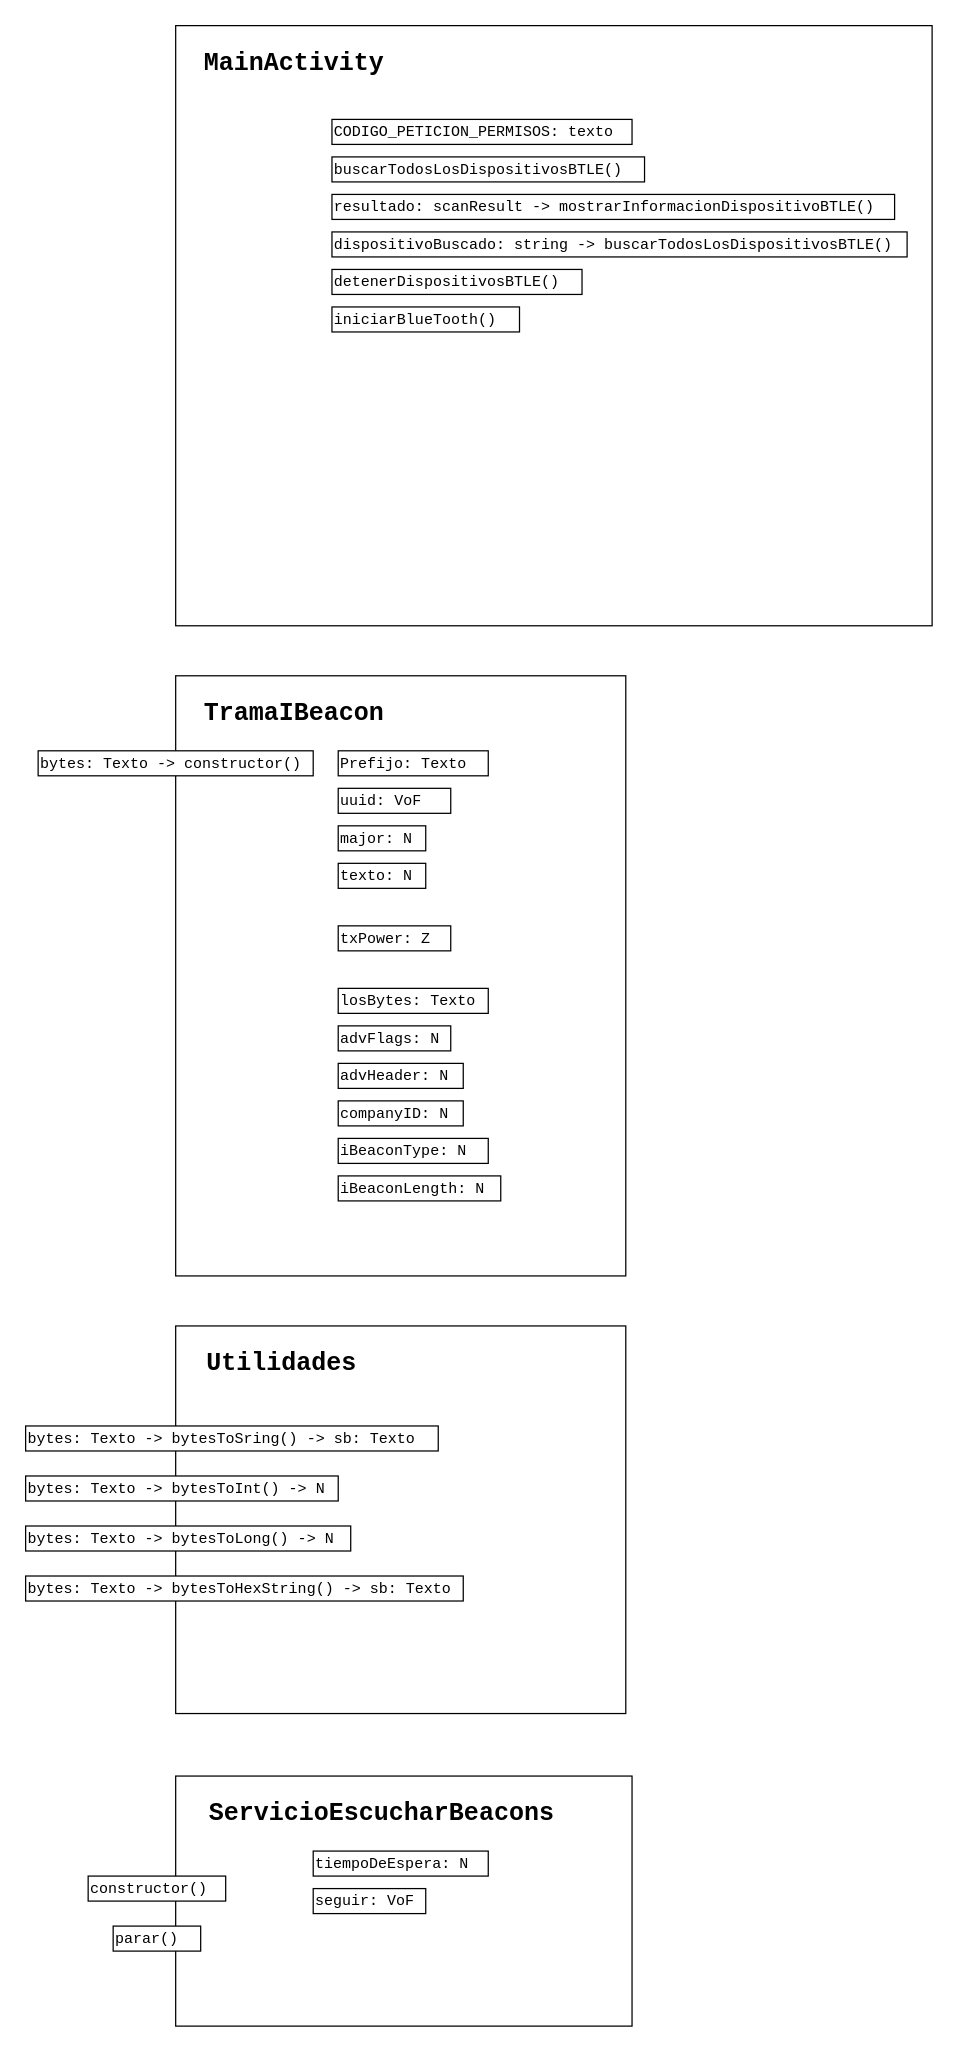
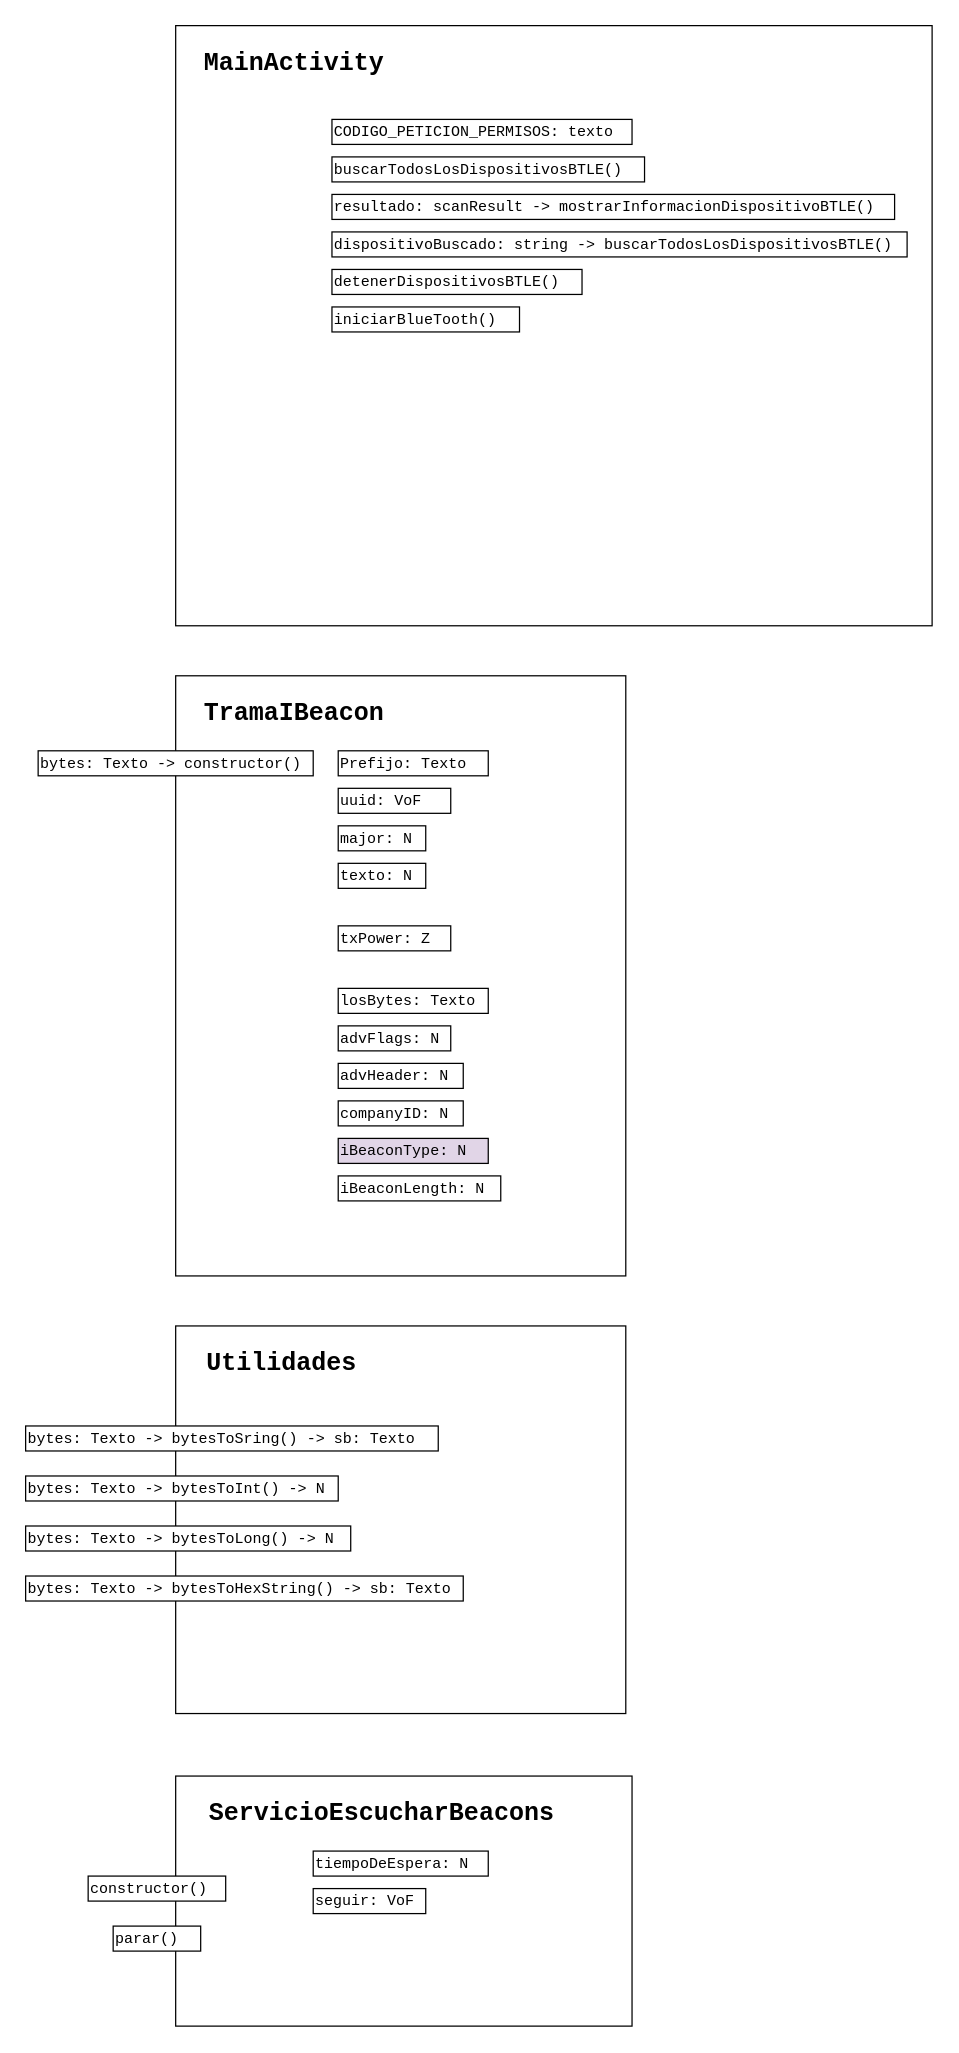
  <mxCell id="0" />
  <mxCell id="1" parent="0" />
  <mxCell id="2" value="" style="rounded=0;whiteSpace=wrap;html=1;" vertex="1" parent="1"><mxGeometry x="140" y="540" width="360" height="480" as="geometry" /></mxCell>
  <mxCell id="3" value="&lt;b&gt;&lt;font face=&quot;Courier New&quot; style=&quot;font-size: 20px&quot;&gt;TramaIBeacon&lt;/font&gt;&lt;/b&gt;" style="text;html=1;strokeColor=none;fillColor=none;align=center;verticalAlign=middle;whiteSpace=wrap;rounded=0;" vertex="1" parent="1"><mxGeometry x="160" y="560" width="150" height="20" as="geometry" /></mxCell>
  <mxCell id="4" value="&lt;font face=&quot;Courier New&quot;&gt;Prefijo: Texto&lt;/font&gt;" style="rounded=0;whiteSpace=wrap;html=1;autosize=1;align=left;" vertex="1" parent="1"><mxGeometry x="270" y="600" width="120" height="20" as="geometry" /></mxCell>
  <mxCell id="5" value="&lt;font face=&quot;Courier New&quot;&gt;uuid:&amp;nbsp;&lt;/font&gt;&lt;span style=&quot;font-family: &amp;#34;courier new&amp;#34;&quot;&gt;VoF&lt;/span&gt;" style="rounded=0;whiteSpace=wrap;html=1;autosize=1;align=left;" vertex="1" parent="1"><mxGeometry x="270" y="630" width="90" height="20" as="geometry" /></mxCell>
  <mxCell id="6" value="&lt;font face=&quot;Courier New&quot;&gt;major: N&lt;/font&gt;" style="rounded=0;whiteSpace=wrap;html=1;autosize=1;align=left;" vertex="1" parent="1"><mxGeometry x="270" y="660" width="70" height="20" as="geometry" /></mxCell>
  <mxCell id="7" value="&lt;font face=&quot;Courier New&quot;&gt;texto: N&lt;/font&gt;" style="rounded=0;whiteSpace=wrap;html=1;autosize=1;align=left;" vertex="1" parent="1"><mxGeometry x="270" y="690" width="70" height="20" as="geometry" /></mxCell>
  <mxCell id="8" value="&lt;font face=&quot;Courier New&quot;&gt;txPower: Z&lt;/font&gt;" style="rounded=0;whiteSpace=wrap;html=1;autosize=1;align=left;" vertex="1" parent="1"><mxGeometry x="270" y="740" width="90" height="20" as="geometry" /></mxCell>
  <mxCell id="9" value="&lt;span style=&quot;font-family: &amp;#34;courier new&amp;#34;&quot;&gt;losBytes: Texto&lt;/span&gt;" style="rounded=0;whiteSpace=wrap;html=1;autosize=1;align=left;" vertex="1" parent="1"><mxGeometry x="270" y="790" width="120" height="20" as="geometry" /></mxCell>
  <mxCell id="10" value="&lt;span style=&quot;font-family: &amp;#34;courier new&amp;#34;&quot;&gt;advFlags: N&lt;/span&gt;" style="rounded=0;whiteSpace=wrap;html=1;autosize=1;align=left;" vertex="1" parent="1"><mxGeometry x="270" y="820" width="90" height="20" as="geometry" /></mxCell>
  <mxCell id="11" value="&lt;span style=&quot;font-family: &amp;#34;courier new&amp;#34;&quot;&gt;advHeader: N&lt;/span&gt;" style="rounded=0;whiteSpace=wrap;html=1;autosize=1;align=left;" vertex="1" parent="1"><mxGeometry x="270" y="850" width="100" height="20" as="geometry" /></mxCell>
  <mxCell id="12" value="&lt;span style=&quot;font-family: &amp;#34;courier new&amp;#34;&quot;&gt;companyID: N&lt;/span&gt;" style="rounded=0;whiteSpace=wrap;html=1;autosize=1;align=left;" vertex="1" parent="1"><mxGeometry x="270" y="880" width="100" height="20" as="geometry" /></mxCell>
- <mxCell id="13" value="&lt;font face=&quot;courier new&quot;&gt;iBeaconType: N&lt;/font&gt;" style="rounded=0;whiteSpace=wrap;html=1;autosize=1;align=left;" vertex="1" parent="1"><mxGeometry x="270" y="910" width="120" height="20" as="geometry" /></mxCell>
+ <mxCell id="13" value="&lt;font face=&quot;courier new&quot;&gt;iBeaconType: N&lt;/font&gt;" style="rounded=0;whiteSpace=wrap;html=1;autosize=1;align=left;fillColor=#e1d5e7;" vertex="1" parent="1"><mxGeometry x="270" y="910" width="120" height="20" as="geometry" /></mxCell>
  <mxCell id="14" value="&lt;font face=&quot;courier new&quot;&gt;iBeaconLength: N&lt;/font&gt;" style="rounded=0;whiteSpace=wrap;html=1;autosize=1;align=left;" vertex="1" parent="1"><mxGeometry x="270" y="940" width="130" height="20" as="geometry" /></mxCell>
  <mxCell id="15" value="&lt;font face=&quot;Courier New&quot;&gt;bytes: Texto -&amp;gt; constructor()&lt;/font&gt;" style="rounded=0;whiteSpace=wrap;html=1;autosize=1;align=left;" vertex="1" parent="1"><mxGeometry x="30" y="600" width="220" height="20" as="geometry" /></mxCell>
  <mxCell id="16" value="" style="rounded=0;whiteSpace=wrap;html=1;" vertex="1" parent="1"><mxGeometry x="140" y="1060" width="360" height="310" as="geometry" /></mxCell>
  <mxCell id="17" value="&lt;font face=&quot;Courier New&quot;&gt;&lt;span style=&quot;font-size: 20px&quot;&gt;&lt;b&gt;Utilidades&lt;/b&gt;&lt;/span&gt;&lt;/font&gt;" style="text;html=1;strokeColor=none;fillColor=none;align=center;verticalAlign=middle;whiteSpace=wrap;rounded=0;" vertex="1" parent="1"><mxGeometry x="150" y="1080" width="150" height="20" as="geometry" /></mxCell>
  <mxCell id="18" value="&lt;font face=&quot;Courier New&quot;&gt;bytes: Texto -&amp;gt; bytesToSring() -&amp;gt; sb: Texto&lt;/font&gt;" style="rounded=0;whiteSpace=wrap;html=1;autosize=1;align=left;" vertex="1" parent="1"><mxGeometry y="1140" width="330" height="20" as="geometry" x="20" /></mxCell>
  <mxCell id="19" value="&lt;font face=&quot;Courier New&quot;&gt;bytes: Texto -&amp;gt; bytesToInt() -&amp;gt; N&lt;/font&gt;" style="rounded=0;whiteSpace=wrap;html=1;autosize=1;align=left;" vertex="1" parent="1"><mxGeometry y="1180" width="250" height="20" as="geometry" x="20" /></mxCell>
  <mxCell id="20" value="&lt;font face=&quot;Courier New&quot;&gt;bytes: Texto -&amp;gt; bytesToLong() -&amp;gt; N&lt;/font&gt;" style="rounded=0;whiteSpace=wrap;html=1;autosize=1;align=left;" vertex="1" parent="1"><mxGeometry y="1220" width="260" height="20" as="geometry" x="20" /></mxCell>
  <mxCell id="21" value="&lt;font face=&quot;Courier New&quot;&gt;bytes: Texto -&amp;gt; bytesToHexString() -&amp;gt; sb: Texto&lt;/font&gt;" style="rounded=0;whiteSpace=wrap;html=1;autosize=1;align=left;" vertex="1" parent="1"><mxGeometry y="1260" width="350" height="20" as="geometry" x="20" /></mxCell>
  <mxCell id="22" value="" style="rounded=0;whiteSpace=wrap;html=1;" vertex="1" parent="1"><mxGeometry x="140" y="20" width="605" height="480" as="geometry" /></mxCell>
  <mxCell id="23" value="&lt;font face=&quot;Courier New&quot;&gt;&lt;span style=&quot;font-size: 20px&quot;&gt;&lt;b&gt;MainActivity&lt;/b&gt;&lt;/span&gt;&lt;/font&gt;" style="text;html=1;strokeColor=none;fillColor=none;align=center;verticalAlign=middle;whiteSpace=wrap;rounded=0;" vertex="1" parent="1"><mxGeometry x="160" y="40" width="150" height="20" as="geometry" /></mxCell>
  <mxCell id="24" value="&lt;font face=&quot;Courier New&quot;&gt;CODIGO_PETICION_PERMISOS: texto&lt;/font&gt;" style="rounded=0;whiteSpace=wrap;html=1;autosize=1;align=left;" vertex="1" parent="1"><mxGeometry x="265" y="95" width="240" height="20" as="geometry" /></mxCell>
  <mxCell id="25" value="&lt;font face=&quot;Courier New&quot;&gt;buscarTodosLosDispositivosBTLE()&lt;/font&gt;" style="rounded=0;whiteSpace=wrap;html=1;autosize=1;align=left;" vertex="1" parent="1"><mxGeometry x="265" y="125" width="250" height="20" as="geometry" /></mxCell>
  <mxCell id="26" value="&lt;font face=&quot;Courier New&quot;&gt;resultado: scanResult -&amp;gt; mostrarInformacionDispositivoBTLE()&lt;/font&gt;" style="rounded=0;whiteSpace=wrap;html=1;autosize=1;align=left;" vertex="1" parent="1"><mxGeometry x="265" y="155" width="450" height="20" as="geometry" /></mxCell>
  <mxCell id="27" value="&lt;font face=&quot;Courier New&quot;&gt;dispositivoBuscado: string -&amp;gt; buscarTodosLosDispositivosBTLE()&lt;/font&gt;" style="rounded=0;whiteSpace=wrap;html=1;autosize=1;align=left;" vertex="1" parent="1"><mxGeometry x="265" y="185" width="460" height="20" as="geometry" /></mxCell>
  <mxCell id="28" value="&lt;font face=&quot;Courier New&quot;&gt;detenerDispositivosBTLE()&lt;/font&gt;" style="rounded=0;whiteSpace=wrap;html=1;autosize=1;align=left;" vertex="1" parent="1"><mxGeometry x="265" y="215" width="200" height="20" as="geometry" /></mxCell>
  <mxCell id="29" value="&lt;font face=&quot;Courier New&quot;&gt;iniciarBlueTooth()&lt;/font&gt;" style="rounded=0;whiteSpace=wrap;html=1;autosize=1;align=left;" vertex="1" parent="1"><mxGeometry x="265" y="245" width="150" height="20" as="geometry" /></mxCell>
  <mxCell id="30" value="" style="rounded=0;whiteSpace=wrap;html=1;" vertex="1" parent="1"><mxGeometry x="140" y="1420" width="365" height="200" as="geometry" /></mxCell>
  <mxCell id="31" value="&lt;font face=&quot;Courier New&quot;&gt;&lt;span style=&quot;font-size: 20px&quot;&gt;&lt;b&gt;ServicioEscucharBeacons&lt;/b&gt;&lt;/span&gt;&lt;/font&gt;" style="text;html=1;strokeColor=none;fillColor=none;align=center;verticalAlign=middle;whiteSpace=wrap;rounded=0;" vertex="1" parent="1"><mxGeometry x="150" y="1440" width="310" height="20" as="geometry" /></mxCell>
  <mxCell id="32" value="&lt;font face=&quot;courier new&quot;&gt;tiempoDeEspera: N&lt;/font&gt;" style="rounded=0;whiteSpace=wrap;html=1;autosize=1;align=left;" vertex="1" parent="1"><mxGeometry x="250" y="1480" width="140" height="20" as="geometry" /></mxCell>
  <mxCell id="33" value="&lt;font face=&quot;courier new&quot;&gt;seguir: VoF&lt;/font&gt;" style="rounded=0;whiteSpace=wrap;html=1;autosize=1;align=left;" vertex="1" parent="1"><mxGeometry x="250" y="1510" width="90" height="20" as="geometry" /></mxCell>
  <mxCell id="34" value="&lt;font face=&quot;courier new&quot;&gt;constructor()&lt;/font&gt;" style="rounded=0;whiteSpace=wrap;html=1;autosize=1;align=left;" vertex="1" parent="1"><mxGeometry x="70" y="1500" width="110" height="20" as="geometry" /></mxCell>
  <mxCell id="35" value="&lt;font face=&quot;courier new&quot;&gt;parar()&lt;/font&gt;" style="rounded=0;whiteSpace=wrap;html=1;autosize=1;align=left;" vertex="1" parent="1"><mxGeometry x="90" y="1540" width="70" height="20" as="geometry" /></mxCell>
